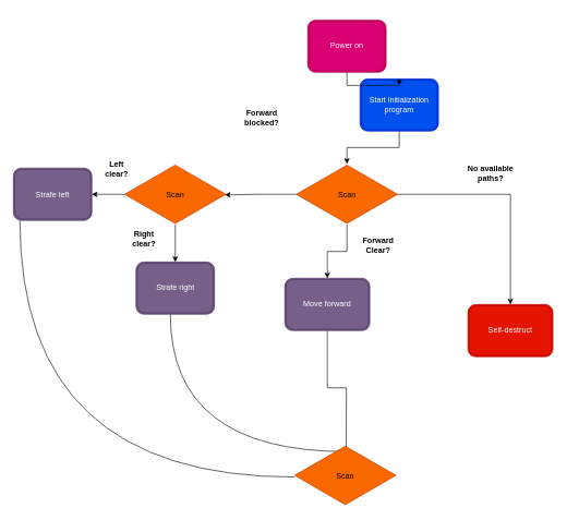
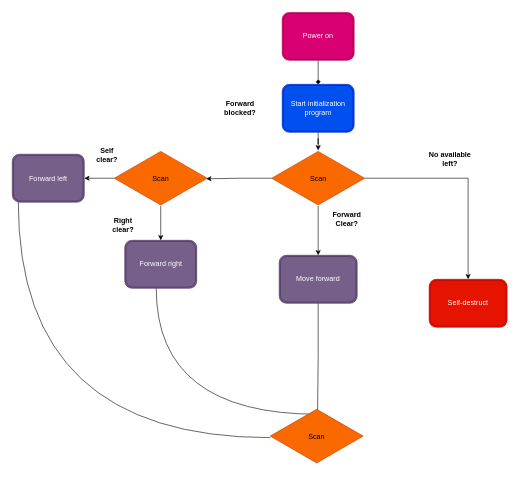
  <mxCell id="0" />
  <mxCell id="1" parent="0" />
  <mxCell id="2" style="edgeStyle=orthogonalEdgeStyle;orthogonalLoop=1;jettySize=auto;html=1;curved=1;entryX=0;entryY=0.527;entryDx=0;entryDy=0;entryPerimeter=0;endArrow=none;endFill=0;" edge="1" parent="1" source="3" target="25"><mxGeometry relative="1" as="geometry"><mxPoint x="80" y="660" as="targetPoint" /><Array as="points"><mxPoint x="30" y="729" /></Array></mxGeometry></mxCell>
- <mxCell id="3" value="Strafe left" style="shape=ext;double=1;rounded=1;whiteSpace=wrap;html=1;fillColor=#76608a;fontColor=#ffffff;strokeColor=#432D57;" parent="1" vertex="1"><mxGeometry x="20" y="256.5" width="120" height="80" as="geometry" /></mxCell>
+ <mxCell id="3" value="Forward left" style="shape=ext;double=1;rounded=1;whiteSpace=wrap;html=1;fillColor=#76608a;fontColor=#ffffff;strokeColor=#432D57;" parent="1" vertex="1"><mxGeometry x="20" y="256.5" width="120" height="80" as="geometry" /></mxCell>
  <mxCell id="4" style="edgeStyle=orthogonalEdgeStyle;rounded=0;orthogonalLoop=1;jettySize=auto;html=1;" parent="1" source="5" target="11" edge="1"><mxGeometry relative="1" as="geometry" /></mxCell>
- <mxCell id="5" value="Start initialization program" style="shape=ext;double=1;rounded=1;whiteSpace=wrap;html=1;fillColor=#0050ef;fontColor=#ffffff;strokeColor=#001DBC;" parent="1" vertex="1"><mxGeometry x="550" y="120" width="120" height="80" as="geometry" /></mxCell>
+ <mxCell id="5" value="Start initialization program" style="shape=ext;double=1;rounded=1;whiteSpace=wrap;html=1;fillColor=#0050ef;fontColor=#ffffff;strokeColor=#001DBC;" parent="1" vertex="1"><mxGeometry x="470" y="140" width="120" height="80" as="geometry" /></mxCell>
  <mxCell id="6" style="edgeStyle=orthogonalEdgeStyle;rounded=0;orthogonalLoop=1;jettySize=auto;html=1;entryX=0.5;entryY=0;entryDx=0;entryDy=0;endArrow=diamond;" parent="1" source="7" target="5" edge="1"><mxGeometry relative="1" as="geometry" /></mxCell>
- <mxCell id="7" value="Power on" style="shape=ext;double=1;rounded=1;whiteSpace=wrap;html=1;fillColor=#d80073;strokeColor=#A50040;fontColor=#ffffff;" parent="1" vertex="1"><mxGeometry x="470" y="30" width="120" height="80" as="geometry" /></mxCell>
+ <mxCell id="7" value="Power on" style="shape=ext;double=1;rounded=1;whiteSpace=wrap;html=1;fillColor=#d80073;strokeColor=#A50040;fontColor=#ffffff;" parent="1" vertex="1"><mxGeometry x="470" y="20" width="120" height="80" as="geometry" /></mxCell>
  <mxCell id="8" style="edgeStyle=orthogonalEdgeStyle;rounded=0;orthogonalLoop=1;jettySize=auto;html=1;entryX=0.989;entryY=0.51;entryDx=0;entryDy=0;entryPerimeter=0;" parent="1" source="11" target="19" edge="1"><mxGeometry relative="1" as="geometry"><mxPoint x="390" y="340" as="targetPoint" /></mxGeometry></mxCell>
  <mxCell id="9" style="edgeStyle=orthogonalEdgeStyle;rounded=0;orthogonalLoop=1;jettySize=auto;html=1;" parent="1" source="11" target="13" edge="1"><mxGeometry relative="1" as="geometry" /></mxCell>
  <mxCell id="10" style="edgeStyle=orthogonalEdgeStyle;rounded=0;orthogonalLoop=1;jettySize=auto;html=1;" parent="1" source="11" target="21" edge="1"><mxGeometry relative="1" as="geometry"><mxPoint x="720" y="297" as="targetPoint" /></mxGeometry></mxCell>
  <mxCell id="11" value="Scan" style="html=1;whiteSpace=wrap;aspect=fixed;shape=isoRectangle;fillColor=#fa6800;fontColor=#000000;strokeColor=#C73500;" parent="1" vertex="1"><mxGeometry x="452.5" y="250" width="155" height="93" as="geometry" /></mxCell>
  <mxCell id="12" style="edgeStyle=orthogonalEdgeStyle;rounded=0;orthogonalLoop=1;jettySize=auto;html=1;entryX=0.51;entryY=0.043;entryDx=0;entryDy=0;entryPerimeter=0;endArrow=none;endFill=0;" edge="1" parent="1" source="13" target="25"><mxGeometry relative="1" as="geometry" /></mxCell>
- <mxCell id="13" value="Move forward" style="shape=ext;double=1;rounded=1;whiteSpace=wrap;html=1;fillColor=#76608a;fontColor=#ffffff;strokeColor=#432D57;" parent="1" vertex="1"><mxGeometry x="435" y="425" width="130" height="80" as="geometry" /></mxCell>
+ <mxCell id="13" value="Move forward" style="shape=ext;double=1;rounded=1;whiteSpace=wrap;html=1;fillColor=#76608a;fontColor=#ffffff;strokeColor=#432D57;" parent="1" vertex="1"><mxGeometry x="465" y="425" width="130" height="80" as="geometry" /></mxCell>
  <mxCell id="14" style="edgeStyle=orthogonalEdgeStyle;orthogonalLoop=1;jettySize=auto;html=1;entryX=0.516;entryY=0.108;entryDx=0;entryDy=0;entryPerimeter=0;curved=1;endArrow=none;endFill=0;" edge="1" parent="1" source="15" target="25"><mxGeometry relative="1" as="geometry"><Array as="points"><mxPoint x="260" y="690" /></Array></mxGeometry></mxCell>
- <mxCell id="15" value="Strafe right" style="shape=ext;double=1;rounded=1;whiteSpace=wrap;html=1;fillColor=#76608a;fontColor=#ffffff;strokeColor=#432D57;" parent="1" vertex="1"><mxGeometry x="207.5" y="400" width="120" height="80" as="geometry" /></mxCell>
+ <mxCell id="15" value="Forward right" style="shape=ext;double=1;rounded=1;whiteSpace=wrap;html=1;fillColor=#76608a;fontColor=#ffffff;strokeColor=#432D57;" parent="1" vertex="1"><mxGeometry x="207.5" y="400" width="120" height="80" as="geometry" /></mxCell>
  <mxCell id="16" value="Forward blocked?" style="text;html=1;strokeColor=none;fillColor=none;align=center;verticalAlign=middle;whiteSpace=wrap;rounded=0;fontStyle=1" parent="1" vertex="1"><mxGeometry x="370" y="165" width="60" height="30" as="geometry" /></mxCell>
  <mxCell id="17" style="edgeStyle=orthogonalEdgeStyle;rounded=0;orthogonalLoop=1;jettySize=auto;html=1;entryX=0.5;entryY=0;entryDx=0;entryDy=0;" parent="1" source="19" target="15" edge="1"><mxGeometry relative="1" as="geometry" /></mxCell>
  <mxCell id="18" style="edgeStyle=orthogonalEdgeStyle;rounded=0;orthogonalLoop=1;jettySize=auto;html=1;" parent="1" source="19" target="3" edge="1"><mxGeometry relative="1" as="geometry" /></mxCell>
  <mxCell id="19" value="Scan" style="html=1;whiteSpace=wrap;aspect=fixed;shape=isoRectangle;fillColor=#fa6800;fontColor=#000000;strokeColor=#C73500;" parent="1" vertex="1"><mxGeometry x="190" y="250" width="155" height="93" as="geometry" /></mxCell>
- <mxCell id="20" value="Forward Clear?" style="text;html=1;strokeColor=none;fillColor=none;align=center;verticalAlign=middle;whiteSpace=wrap;rounded=0;fontStyle=1" parent="1" vertex="1"><mxGeometry x="547.5" y="360" width="60" height="30" as="geometry" /></mxCell>
+ <mxCell id="20" value="Forward Clear?" style="text;html=1;strokeColor=none;fillColor=none;align=center;verticalAlign=middle;whiteSpace=wrap;rounded=0;fontStyle=1" parent="1" vertex="1"><mxGeometry x="547.5" y="350" width="60" height="30" as="geometry" /></mxCell>
  <mxCell id="21" value="Self-destruct" style="shape=ext;double=1;rounded=1;whiteSpace=wrap;html=1;fillColor=#e51400;fontColor=#ffffff;strokeColor=#B20000;" parent="1" vertex="1"><mxGeometry x="715" y="465" width="130" height="80" as="geometry" /></mxCell>
- <mxCell id="22" value="No available paths?" style="text;html=1;strokeColor=none;fillColor=none;align=center;verticalAlign=middle;whiteSpace=wrap;rounded=0;fontStyle=1" parent="1" vertex="1"><mxGeometry x="700" y="243.25" width="100" height="43.5" as="geometry" /></mxCell>
- <mxCell id="23" value="Left clear?" style="text;html=1;strokeColor=none;fillColor=none;align=center;verticalAlign=middle;whiteSpace=wrap;rounded=0;fontStyle=1" parent="1" vertex="1"><mxGeometry x="147.5" y="243.25" width="60" height="30" as="geometry" /></mxCell>
- <mxCell id="24" value="Right clear?" style="text;html=1;strokeColor=none;fillColor=none;align=center;verticalAlign=middle;whiteSpace=wrap;rounded=0;fontStyle=1" parent="1" vertex="1"><mxGeometry x="190" y="350" width="60" height="30" as="geometry" /></mxCell>
+ <mxCell id="22" value="No available left?" style="text;html=1;strokeColor=none;fillColor=none;align=center;verticalAlign=middle;whiteSpace=wrap;rounded=0;fontStyle=1" parent="1" vertex="1"><mxGeometry x="700" y="243.25" width="100" height="43.5" as="geometry" /></mxCell>
+ <mxCell id="23" value="Self clear?" style="text;html=1;strokeColor=none;fillColor=none;align=center;verticalAlign=middle;whiteSpace=wrap;rounded=0;fontStyle=1" parent="1" vertex="1"><mxGeometry x="147.5" y="243.25" width="60" height="30" as="geometry" /></mxCell>
+ <mxCell id="24" value="Right clear?" style="text;html=1;strokeColor=none;fillColor=none;align=center;verticalAlign=middle;whiteSpace=wrap;rounded=0;fontStyle=1" parent="1" vertex="1"><mxGeometry x="175" y="360" width="60" height="30" as="geometry" /></mxCell>
  <mxCell id="25" value="Scan" style="html=1;whiteSpace=wrap;aspect=fixed;shape=isoRectangle;fillColor=#fa6800;fontColor=#000000;strokeColor=#C73500;" vertex="1" parent="1"><mxGeometry x="450" y="680" width="155" height="93" as="geometry" /></mxCell>
